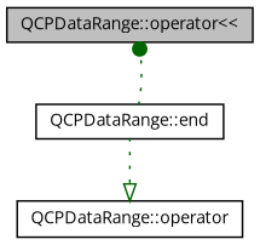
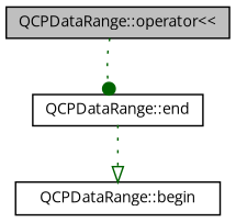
  digraph {
    fontname="Open Sans"
    rankdir=TB
    node [color=black fillcolor=white fontname="Open Sans" fontsize=10 shape=record style=filled]
    edge [color=darkgreen fontname="Open Sans" fontsize=10 labelfontname=Helvetica labelfontsize=10 style=dotted]
    n1 [fillcolor=grey75 fontcolor=black height=0.2 label="QCPDataRange::operator\<\<" width=0.4]
    n2 [height=0.2 label="QCPDataRange::end" width=0.4]
-   n3 [height=0.2 label="QCPDataRange::operator" width=0.4]
-   n2 -> n1 [arrowhead=dot]
+   n3 [height=0.2 label="QCPDataRange::begin" width=0.4]
+   n1 -> n2 [arrowhead=dot]
    n2 -> n3 [arrowhead=onormal]
  }
